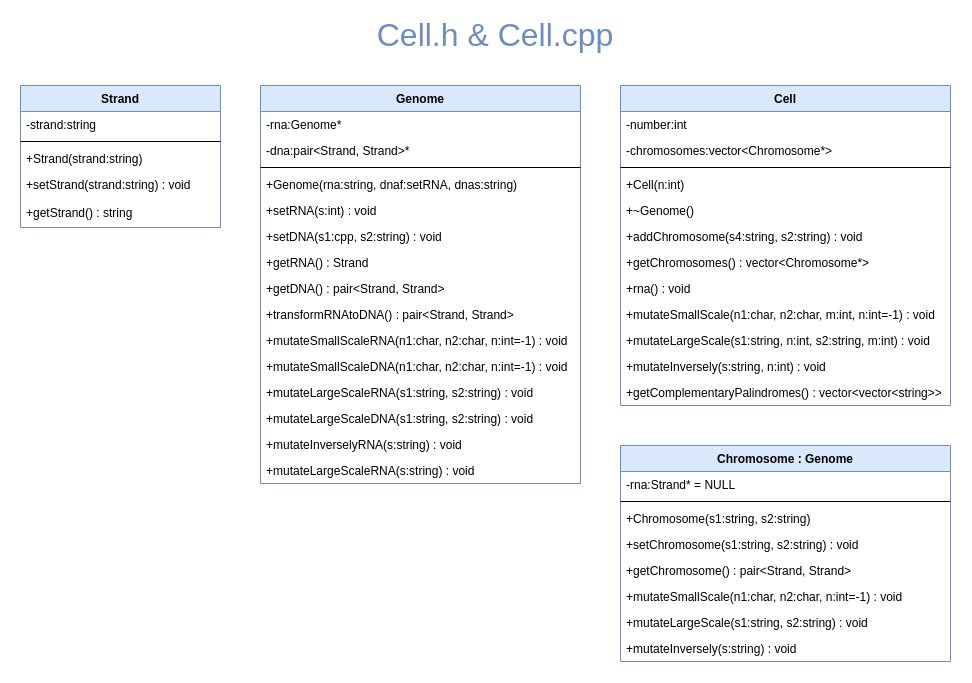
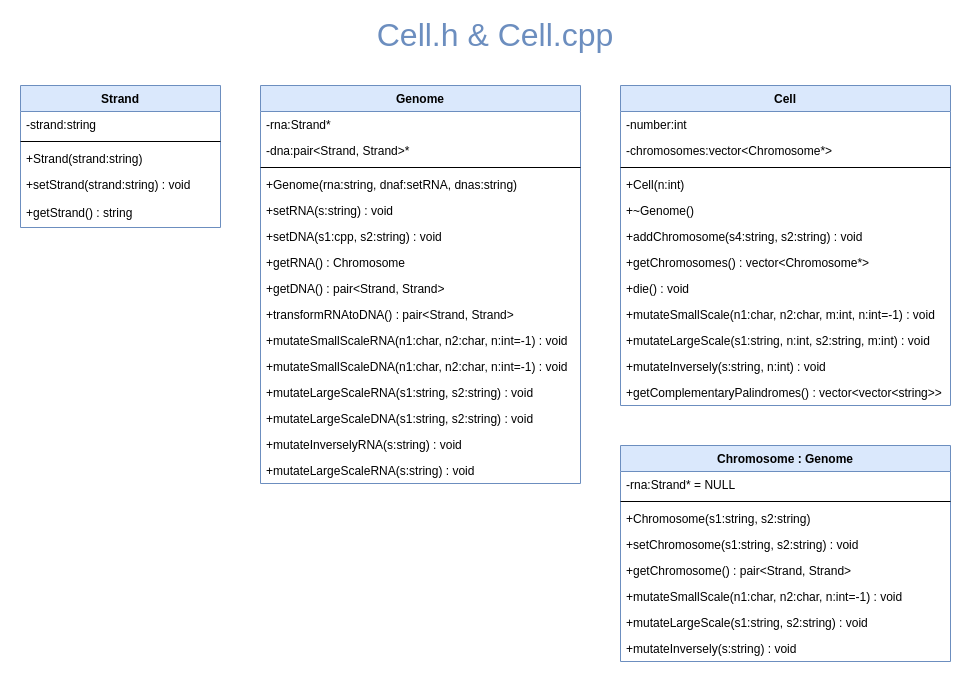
  <mxCell id="0" />
  <mxCell id="1" parent="0" />
  <mxCell id="2" value="Genome" style="swimlane;fontStyle=1;align=center;verticalAlign=top;childLayout=stackLayout;horizontal=1;startSize=26;horizontalStack=0;resizeParent=1;resizeLast=0;collapsible=1;marginBottom=0;rounded=0;shadow=0;strokeWidth=1;fillColor=#dae8fc;strokeColor=#6c8ebf;gradientColor=none;swimlaneFillColor=default;" parent="1" vertex="1"><mxGeometry x="260" y="85" width="320" height="398" as="geometry"><mxRectangle x="230" y="140" width="160" height="26" as="alternateBounds" /></mxGeometry></mxCell>
- <mxCell id="3" value="-rna:Genome*" style="text;align=left;verticalAlign=top;spacingLeft=4;spacingRight=4;overflow=hidden;rotatable=0;points=[[0,0.5],[1,0.5]];portConstraint=eastwest;" parent="2" vertex="1"><mxGeometry y="26" width="320" height="26" as="geometry" /></mxCell>
+ <mxCell id="3" value="-rna:Strand*" style="text;align=left;verticalAlign=top;spacingLeft=4;spacingRight=4;overflow=hidden;rotatable=0;points=[[0,0.5],[1,0.5]];portConstraint=eastwest;" parent="2" vertex="1"><mxGeometry y="26" width="320" height="26" as="geometry" /></mxCell>
  <mxCell id="4" value="-dna:pair&lt;Strand, Strand&gt;*" style="text;align=left;verticalAlign=top;spacingLeft=4;spacingRight=4;overflow=hidden;rotatable=0;points=[[0,0.5],[1,0.5]];portConstraint=eastwest;rounded=0;shadow=0;html=0;" parent="2" vertex="1"><mxGeometry y="52" width="320" height="26" as="geometry" /></mxCell>
  <mxCell id="5" value="" style="line;html=1;strokeWidth=1;align=left;verticalAlign=middle;spacingTop=-1;spacingLeft=3;spacingRight=3;rotatable=0;labelPosition=right;points=[];portConstraint=eastwest;" parent="2" vertex="1"><mxGeometry y="78" width="320" height="8" as="geometry" /></mxCell>
  <mxCell id="6" value="+Genome(rna:string, dnaf:setRNA, dnas:string)" style="text;align=left;verticalAlign=top;spacingLeft=4;spacingRight=4;overflow=hidden;rotatable=0;points=[[0,0.5],[1,0.5]];portConstraint=eastwest;" parent="2" vertex="1"><mxGeometry y="86" width="320" height="26" as="geometry" /></mxCell>
- <mxCell id="7" value="+setRNA(s:int) : void" style="text;align=left;verticalAlign=top;spacingLeft=4;spacingRight=4;overflow=hidden;rotatable=0;points=[[0,0.5],[1,0.5]];portConstraint=eastwest;" parent="2" vertex="1"><mxGeometry y="112" width="320" height="26" as="geometry" /></mxCell>
+ <mxCell id="7" value="+setRNA(s:string) : void" style="text;align=left;verticalAlign=top;spacingLeft=4;spacingRight=4;overflow=hidden;rotatable=0;points=[[0,0.5],[1,0.5]];portConstraint=eastwest;" parent="2" vertex="1"><mxGeometry y="112" width="320" height="26" as="geometry" /></mxCell>
  <mxCell id="8" value="+setDNA(s1:cpp, s2:string) : void" style="text;align=left;verticalAlign=top;spacingLeft=4;spacingRight=4;overflow=hidden;rotatable=0;points=[[0,0.5],[1,0.5]];portConstraint=eastwest;" parent="2" vertex="1"><mxGeometry y="138" width="320" height="26" as="geometry" /></mxCell>
- <mxCell id="9" value="+getRNA() : Strand" style="text;align=left;verticalAlign=top;spacingLeft=4;spacingRight=4;overflow=hidden;rotatable=0;points=[[0,0.5],[1,0.5]];portConstraint=eastwest;" parent="2" vertex="1"><mxGeometry y="164" width="320" height="26" as="geometry" /></mxCell>
+ <mxCell id="9" value="+getRNA() : Chromosome" style="text;align=left;verticalAlign=top;spacingLeft=4;spacingRight=4;overflow=hidden;rotatable=0;points=[[0,0.5],[1,0.5]];portConstraint=eastwest;" parent="2" vertex="1"><mxGeometry y="164" width="320" height="26" as="geometry" /></mxCell>
  <mxCell id="10" value="+getDNA() : pair&lt;Strand, Strand&gt;" style="text;align=left;verticalAlign=top;spacingLeft=4;spacingRight=4;overflow=hidden;rotatable=0;points=[[0,0.5],[1,0.5]];portConstraint=eastwest;" parent="2" vertex="1"><mxGeometry y="190" width="320" height="26" as="geometry" /></mxCell>
  <mxCell id="11" value="+transformRNAtoDNA() : pair&lt;Strand, Strand&gt;" style="text;align=left;verticalAlign=top;spacingLeft=4;spacingRight=4;overflow=hidden;rotatable=0;points=[[0,0.5],[1,0.5]];portConstraint=eastwest;" parent="2" vertex="1"><mxGeometry y="216" width="320" height="26" as="geometry" /></mxCell>
  <mxCell id="12" value="+mutateSmallScaleRNA(n1:char, n2:char, n:int=-1) : void" style="text;align=left;verticalAlign=top;spacingLeft=4;spacingRight=4;overflow=hidden;rotatable=0;points=[[0,0.5],[1,0.5]];portConstraint=eastwest;" parent="2" vertex="1"><mxGeometry y="242" width="320" height="26" as="geometry" /></mxCell>
  <mxCell id="13" value="+mutateSmallScaleDNA(n1:char, n2:char, n:int=-1) : void" style="text;align=left;verticalAlign=top;spacingLeft=4;spacingRight=4;overflow=hidden;rotatable=0;points=[[0,0.5],[1,0.5]];portConstraint=eastwest;" parent="2" vertex="1"><mxGeometry y="268" width="320" height="26" as="geometry" /></mxCell>
  <mxCell id="14" value="+mutateLargeScaleRNA(s1:string, s2:string) : void" style="text;align=left;verticalAlign=top;spacingLeft=4;spacingRight=4;overflow=hidden;rotatable=0;points=[[0,0.5],[1,0.5]];portConstraint=eastwest;" parent="2" vertex="1"><mxGeometry y="294" width="320" height="26" as="geometry" /></mxCell>
  <mxCell id="15" value="+mutateLargeScaleDNA(s1:string, s2:string) : void" style="text;align=left;verticalAlign=top;spacingLeft=4;spacingRight=4;overflow=hidden;rotatable=0;points=[[0,0.5],[1,0.5]];portConstraint=eastwest;" parent="2" vertex="1"><mxGeometry y="320" width="320" height="26" as="geometry" /></mxCell>
  <mxCell id="16" value="+mutateInverselyRNA(s:string) : void" style="text;align=left;verticalAlign=top;spacingLeft=4;spacingRight=4;overflow=hidden;rotatable=0;points=[[0,0.5],[1,0.5]];portConstraint=eastwest;" parent="2" vertex="1"><mxGeometry y="346" width="320" height="26" as="geometry" /></mxCell>
  <mxCell id="17" value="+mutateLargeScaleRNA(s:string) : void" style="text;align=left;verticalAlign=top;spacingLeft=4;spacingRight=4;overflow=hidden;rotatable=0;points=[[0,0.5],[1,0.5]];portConstraint=eastwest;" parent="2" vertex="1"><mxGeometry y="372" width="320" height="26" as="geometry" /></mxCell>
  <mxCell id="18" value="Chromosome : Genome" style="swimlane;fontStyle=1;align=center;verticalAlign=top;childLayout=stackLayout;horizontal=1;startSize=26;horizontalStack=0;resizeParent=1;resizeLast=0;collapsible=1;marginBottom=0;rounded=0;shadow=0;strokeWidth=1;fillColor=#dae8fc;strokeColor=#6c8ebf;swimlaneFillColor=default;" parent="1" vertex="1"><mxGeometry x="620" y="445" width="330" height="216" as="geometry"><mxRectangle x="130" y="380" width="160" height="26" as="alternateBounds" /></mxGeometry></mxCell>
  <mxCell id="19" value="-rna:Strand* = NULL" style="text;align=left;verticalAlign=top;spacingLeft=4;spacingRight=4;overflow=hidden;rotatable=0;points=[[0,0.5],[1,0.5]];portConstraint=eastwest;" parent="18" vertex="1"><mxGeometry y="26" width="330" height="26" as="geometry" /></mxCell>
  <mxCell id="20" value="" style="line;html=1;strokeWidth=1;align=left;verticalAlign=middle;spacingTop=-1;spacingLeft=3;spacingRight=3;rotatable=0;labelPosition=right;points=[];portConstraint=eastwest;" parent="18" vertex="1"><mxGeometry y="52" width="330" height="8" as="geometry" /></mxCell>
  <mxCell id="21" value="+Chromosome(s1:string, s2:string)" style="text;align=left;verticalAlign=top;spacingLeft=4;spacingRight=4;overflow=hidden;rotatable=0;points=[[0,0.5],[1,0.5]];portConstraint=eastwest;" parent="18" vertex="1"><mxGeometry y="60" width="330" height="26" as="geometry" /></mxCell>
  <mxCell id="22" value="+setChromosome(s1:string, s2:string) : void" style="text;align=left;verticalAlign=top;spacingLeft=4;spacingRight=4;overflow=hidden;rotatable=0;points=[[0,0.5],[1,0.5]];portConstraint=eastwest;" parent="18" vertex="1"><mxGeometry y="86" width="330" height="26" as="geometry" /></mxCell>
  <mxCell id="23" value="+getChromosome() : pair&lt;Strand, Strand&gt;" style="text;align=left;verticalAlign=top;spacingLeft=4;spacingRight=4;overflow=hidden;rotatable=0;points=[[0,0.5],[1,0.5]];portConstraint=eastwest;" parent="18" vertex="1"><mxGeometry y="112" width="330" height="26" as="geometry" /></mxCell>
  <mxCell id="24" value="+mutateSmallScale(n1:char, n2:char, n:int=-1) : void" style="text;align=left;verticalAlign=top;spacingLeft=4;spacingRight=4;overflow=hidden;rotatable=0;points=[[0,0.5],[1,0.5]];portConstraint=eastwest;" parent="18" vertex="1"><mxGeometry y="138" width="330" height="26" as="geometry" /></mxCell>
  <mxCell id="25" value="+mutateLargeScale(s1:string, s2:string) : void" style="text;align=left;verticalAlign=top;spacingLeft=4;spacingRight=4;overflow=hidden;rotatable=0;points=[[0,0.5],[1,0.5]];portConstraint=eastwest;" parent="18" vertex="1"><mxGeometry y="164" width="330" height="26" as="geometry" /></mxCell>
  <mxCell id="26" value="+mutateInversely(s:string) : void" style="text;align=left;verticalAlign=top;spacingLeft=4;spacingRight=4;overflow=hidden;rotatable=0;points=[[0,0.5],[1,0.5]];portConstraint=eastwest;" parent="18" vertex="1"><mxGeometry y="190" width="330" height="26" as="geometry" /></mxCell>
  <mxCell id="27" value="Strand" style="swimlane;fontStyle=1;align=center;verticalAlign=top;childLayout=stackLayout;horizontal=1;startSize=26;horizontalStack=0;resizeParent=1;resizeLast=0;collapsible=1;marginBottom=0;rounded=0;shadow=0;strokeWidth=1;fillColor=#dae8fc;strokeColor=#6c8ebf;swimlaneFillColor=default;" parent="1" vertex="1"><mxGeometry x="20" y="85" width="200" height="142" as="geometry"><mxRectangle x="40" y="160" width="160" height="26" as="alternateBounds" /></mxGeometry></mxCell>
  <mxCell id="28" value="-strand:string" style="text;align=left;verticalAlign=top;spacingLeft=4;spacingRight=4;overflow=hidden;rotatable=0;points=[[0,0.5],[1,0.5]];portConstraint=eastwest;" parent="27" vertex="1"><mxGeometry y="26" width="200" height="26" as="geometry" /></mxCell>
  <mxCell id="29" value="" style="line;html=1;strokeWidth=1;align=left;verticalAlign=middle;spacingTop=-1;spacingLeft=3;spacingRight=3;rotatable=0;labelPosition=right;points=[];portConstraint=eastwest;" parent="27" vertex="1"><mxGeometry y="52" width="200" height="8" as="geometry" /></mxCell>
  <mxCell id="30" value="+Strand(strand:string)" style="text;align=left;verticalAlign=top;spacingLeft=4;spacingRight=4;overflow=hidden;rotatable=0;points=[[0,0.5],[1,0.5]];portConstraint=eastwest;" parent="27" vertex="1"><mxGeometry y="60" width="200" height="26" as="geometry" /></mxCell>
  <mxCell id="31" value="+setStrand(strand:string) : void" style="text;align=left;verticalAlign=top;spacingLeft=4;spacingRight=4;overflow=hidden;rotatable=0;points=[[0,0.5],[1,0.5]];portConstraint=eastwest;" parent="27" vertex="1"><mxGeometry y="86" width="200" height="28" as="geometry" /></mxCell>
  <mxCell id="32" value="+getStrand() : string" style="text;align=left;verticalAlign=top;spacingLeft=4;spacingRight=4;overflow=hidden;rotatable=0;points=[[0,0.5],[1,0.5]];portConstraint=eastwest;" parent="27" vertex="1"><mxGeometry y="114" width="200" height="28" as="geometry" /></mxCell>
  <mxCell id="33" value="Cell" style="swimlane;fontStyle=1;align=center;verticalAlign=top;childLayout=stackLayout;horizontal=1;startSize=26;horizontalStack=0;resizeParent=1;resizeLast=0;collapsible=1;marginBottom=0;rounded=0;shadow=0;strokeWidth=1;fillColor=#dae8fc;strokeColor=#6c8ebf;swimlaneFillColor=default;" parent="1" vertex="1"><mxGeometry x="620" y="85" width="330" height="320" as="geometry"><mxRectangle x="130" y="380" width="160" height="26" as="alternateBounds" /></mxGeometry></mxCell>
  <mxCell id="34" value="-number:int" style="text;align=left;verticalAlign=top;spacingLeft=4;spacingRight=4;overflow=hidden;rotatable=0;points=[[0,0.5],[1,0.5]];portConstraint=eastwest;" parent="33" vertex="1"><mxGeometry y="26" width="330" height="26" as="geometry" /></mxCell>
  <mxCell id="35" value="-chromosomes:vector&lt;Chromosome*&gt;" style="text;align=left;verticalAlign=top;spacingLeft=4;spacingRight=4;overflow=hidden;rotatable=0;points=[[0,0.5],[1,0.5]];portConstraint=eastwest;" parent="33" vertex="1"><mxGeometry y="52" width="330" height="26" as="geometry" /></mxCell>
  <mxCell id="36" value="" style="line;html=1;strokeWidth=1;align=left;verticalAlign=middle;spacingTop=-1;spacingLeft=3;spacingRight=3;rotatable=0;labelPosition=right;points=[];portConstraint=eastwest;" parent="33" vertex="1"><mxGeometry y="78" width="330" height="8" as="geometry" /></mxCell>
  <mxCell id="37" value="+Cell(n:int)" style="text;align=left;verticalAlign=top;spacingLeft=4;spacingRight=4;overflow=hidden;rotatable=0;points=[[0,0.5],[1,0.5]];portConstraint=eastwest;" parent="33" vertex="1"><mxGeometry y="86" width="330" height="26" as="geometry" /></mxCell>
  <mxCell id="38" value="+~Genome()" style="text;align=left;verticalAlign=top;spacingLeft=4;spacingRight=4;overflow=hidden;rotatable=0;points=[[0,0.5],[1,0.5]];portConstraint=eastwest;" parent="33" vertex="1"><mxGeometry y="112" width="330" height="26" as="geometry" /></mxCell>
  <mxCell id="39" value="+addChromosome(s4:string, s2:string) : void" style="text;align=left;verticalAlign=top;spacingLeft=4;spacingRight=4;overflow=hidden;rotatable=0;points=[[0,0.5],[1,0.5]];portConstraint=eastwest;" parent="33" vertex="1"><mxGeometry y="138" width="330" height="26" as="geometry" /></mxCell>
  <mxCell id="40" value="+getChromosomes() : vector&lt;Chromosome*&gt;" style="text;align=left;verticalAlign=top;spacingLeft=4;spacingRight=4;overflow=hidden;rotatable=0;points=[[0,0.5],[1,0.5]];portConstraint=eastwest;" parent="33" vertex="1"><mxGeometry y="164" width="330" height="26" as="geometry" /></mxCell>
- <mxCell id="41" value="+rna() : void" style="text;align=left;verticalAlign=top;spacingLeft=4;spacingRight=4;overflow=hidden;rotatable=0;points=[[0,0.5],[1,0.5]];portConstraint=eastwest;" parent="33" vertex="1"><mxGeometry y="190" width="330" height="26" as="geometry" /></mxCell>
+ <mxCell id="41" value="+die() : void" style="text;align=left;verticalAlign=top;spacingLeft=4;spacingRight=4;overflow=hidden;rotatable=0;points=[[0,0.5],[1,0.5]];portConstraint=eastwest;" parent="33" vertex="1"><mxGeometry y="190" width="330" height="26" as="geometry" /></mxCell>
  <mxCell id="42" value="+mutateSmallScale(n1:char, n2:char, m:int, n:int=-1) : void" style="text;align=left;verticalAlign=top;spacingLeft=4;spacingRight=4;overflow=hidden;rotatable=0;points=[[0,0.5],[1,0.5]];portConstraint=eastwest;" parent="33" vertex="1"><mxGeometry y="216" width="330" height="26" as="geometry" /></mxCell>
  <mxCell id="43" value="+mutateLargeScale(s1:string, n:int, s2:string, m:int) : void" style="text;align=left;verticalAlign=top;spacingLeft=4;spacingRight=4;overflow=hidden;rotatable=0;points=[[0,0.5],[1,0.5]];portConstraint=eastwest;" parent="33" vertex="1"><mxGeometry y="242" width="330" height="26" as="geometry" /></mxCell>
  <mxCell id="44" value="+mutateInversely(s:string, n:int) : void" style="text;align=left;verticalAlign=top;spacingLeft=4;spacingRight=4;overflow=hidden;rotatable=0;points=[[0,0.5],[1,0.5]];portConstraint=eastwest;" parent="33" vertex="1"><mxGeometry y="268" width="330" height="26" as="geometry" /></mxCell>
  <mxCell id="45" value="+getComplementaryPalindromes() : vector&lt;vector&lt;string&gt;&gt;" style="text;align=left;verticalAlign=top;spacingLeft=4;spacingRight=4;overflow=hidden;rotatable=0;points=[[0,0.5],[1,0.5]];portConstraint=eastwest;" parent="33" vertex="1"><mxGeometry y="294" width="330" height="26" as="geometry" /></mxCell>
  <mxCell id="46" value="&lt;span style=&quot;font-size: 32px;&quot;&gt;Cell.h&lt;/span&gt; &amp;amp; &lt;span style=&quot;font-size: 32px;&quot;&gt;Cell.cpp&lt;/span&gt;" style="text;html=1;strokeColor=none;fillColor=none;align=center;verticalAlign=middle;whiteSpace=wrap;rounded=0;fontSize=32;fontColor=#6C8EBF;" parent="1" vertex="1"><mxGeometry x="335" y="20" width="320" height="30" as="geometry" /></mxCell>
